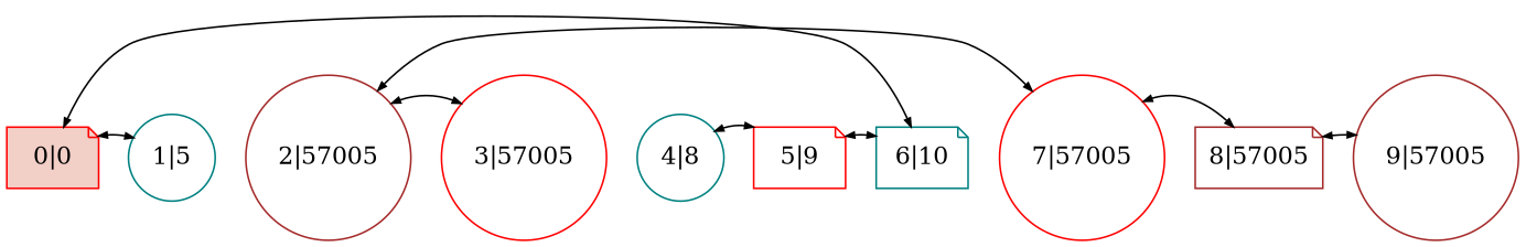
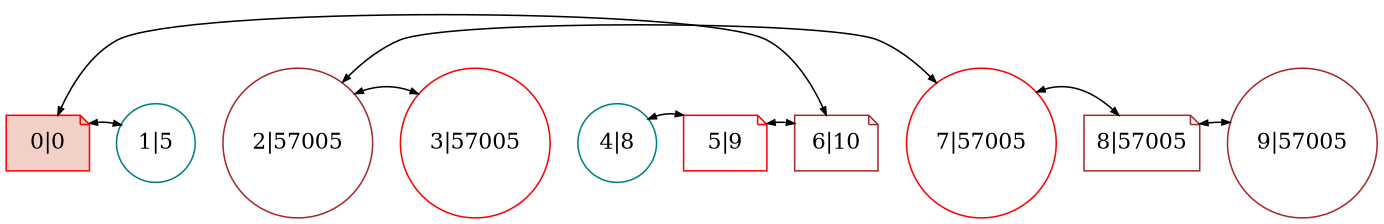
  digraph {
    fontname="DejaVu Serif"
    node [color=red fontname="DejaVu Serif" shape=circle weight=100]
    edge [arrowsize=0.5 dir=both fontname="DejaVu Serif" style=invis]
    n1 [fillcolor="#f2cfc7" label="0|0" shape=note style=filled]
    n2 [color=teal label="1|5"]
    n3 [color=brown label="2|57005"]
    n4 [label="3|57005"]
    n5 [color=teal label="4|8"]
    n6 [label="5|9" shape=note]
-   n7 [color=teal label="6|10" shape=note]
+   n7 [color=brown label="6|10" shape=note]
    n8 [label="7|57005"]
    n9 [color=brown label="8|57005" shape=note]
    n10 [color=brown label="9|57005"]
    subgraph sub_1 {
      nodesep=0.5
      subgraph sub_2 {
        nodesep=0.5
        rank=same
        n1
        n2
        n3
        n4
        n5
        n6
        n7
        n8
        n9
        n10
      }
    }
    subgraph sub_3 {
      n1
      n2
      n3
      n4
      n5
      n6
      n7
      n8
      n9
      n10
    }
    n1 -> n2
    n1 -> n2 [style=""]
    n2 -> n3
    n3 -> n4
    n3 -> n4 [style=""]
    n3 -> n8 [style=""]
    n4 -> n5
    n5 -> n6
    n5 -> n6 [style=""]
    n6 -> n7
    n6 -> n7 [style=""]
    n7 -> n1 [style=""]
    n7 -> n8
    n8 -> n9
    n8 -> n9 [style=""]
    n9 -> n10
    n9 -> n10 [style=""]
  }
